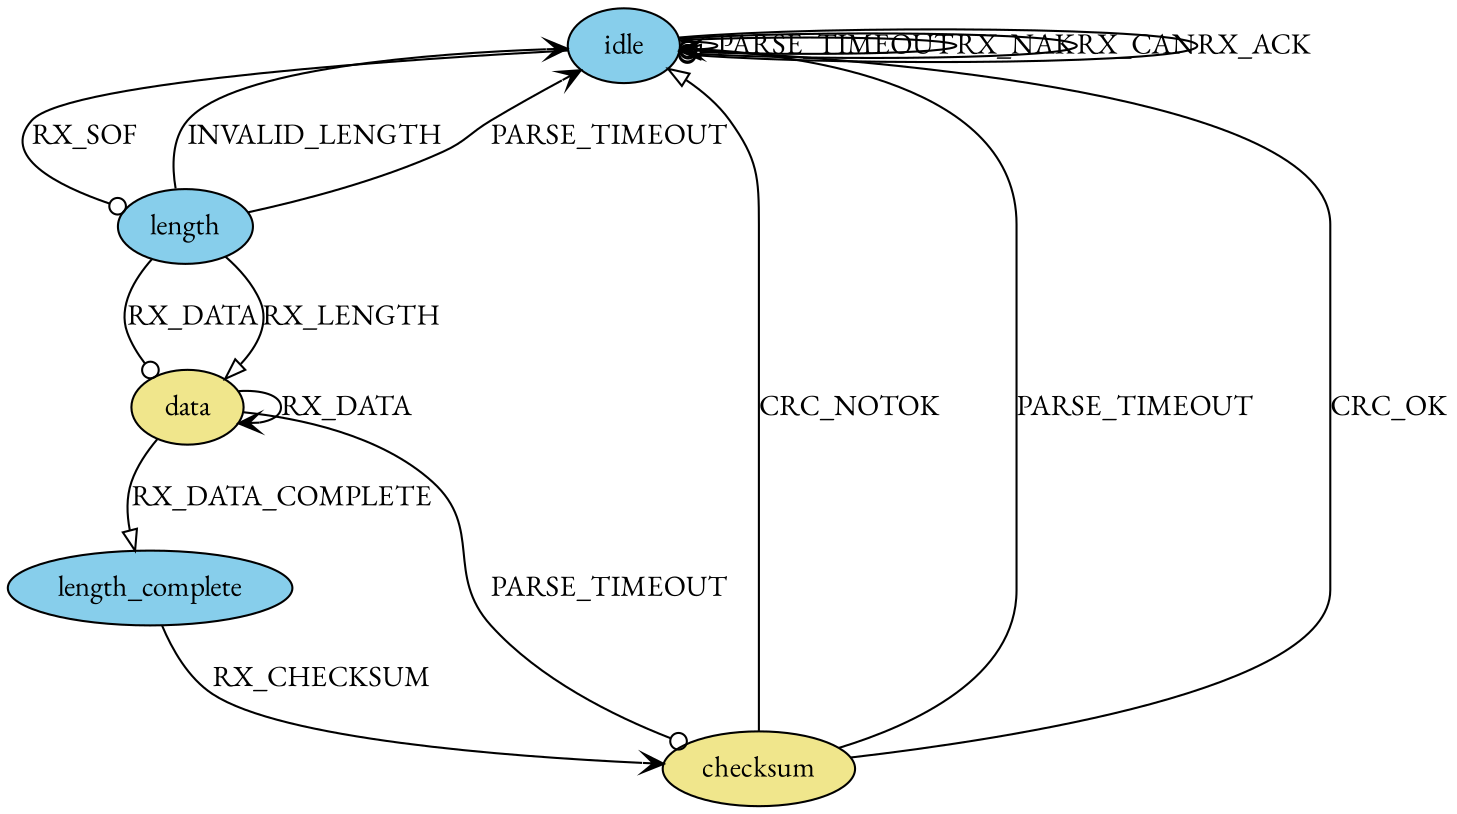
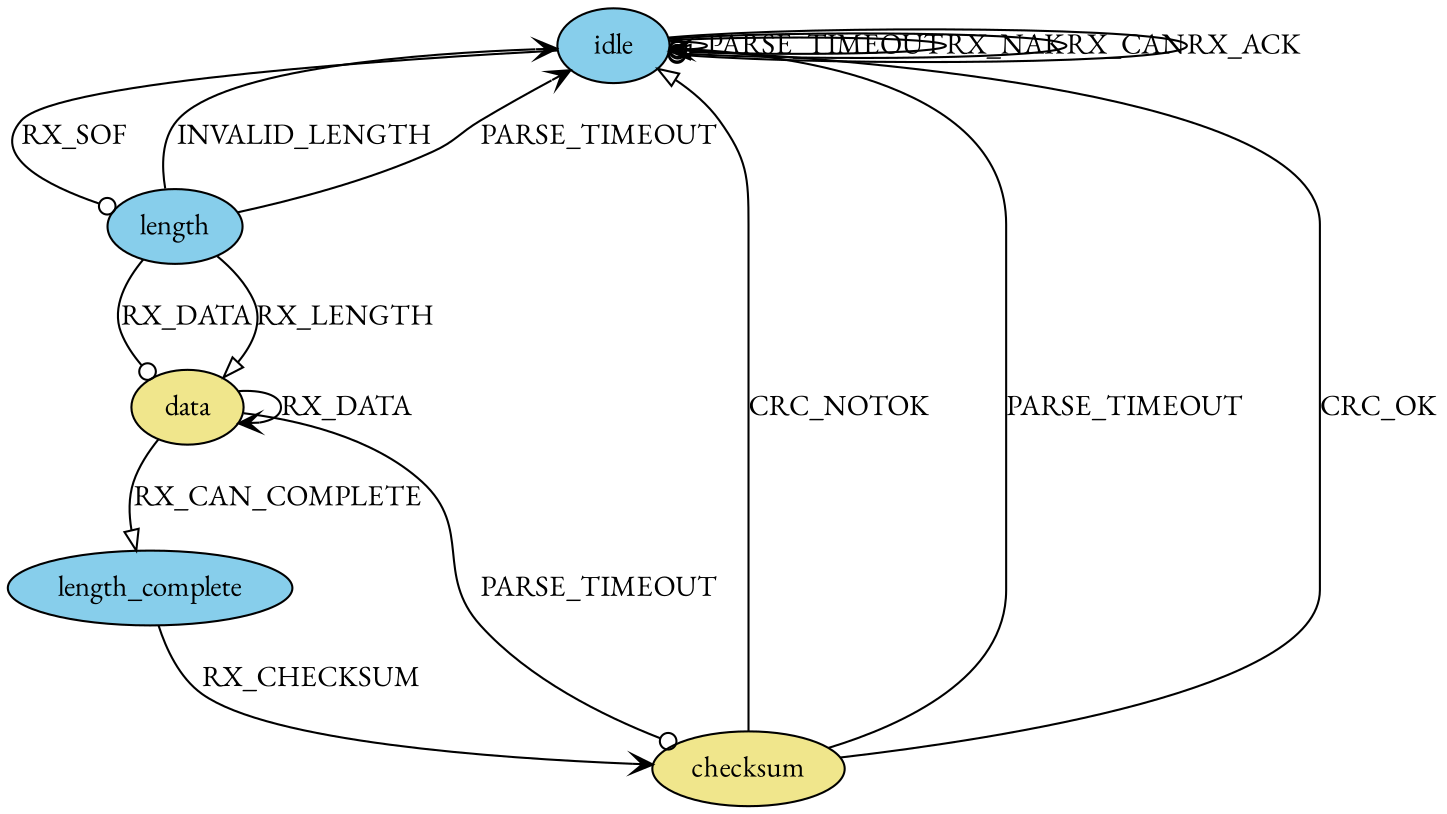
  digraph {
    fontname="EB Garamond"
    node [fillcolor=skyblue fontname="EB Garamond" style=filled]
    edge [arrowhead=odot fontname="EB Garamond"]
    idle
    length
    data [fillcolor=khaki]
    n4 [label=length_complete]
    checksum [fillcolor=khaki]
    idle -> idle [arrowhead=vee label=PARSE_TIMEOUT]
    idle -> idle [arrowhead=onormal label=RX_NAK]
    idle -> idle [label=RX_CAN]
    idle -> idle [label=RX_ACK]
    idle -> length [label=RX_SOF]
    length -> idle [arrowhead=vee label=INVALID_LENGTH]
    length -> idle [arrowhead=vee label=PARSE_TIMEOUT]
    length -> data [label=RX_DATA]
    length -> data [arrowhead=onormal label=RX_LENGTH]
    data -> data [arrowhead=vee label=RX_DATA]
-   data -> n4 [arrowhead=onormal label=RX_DATA_COMPLETE]
+   data -> n4 [arrowhead=onormal label=RX_CAN_COMPLETE]
    data -> checksum [label=PARSE_TIMEOUT]
    n4 -> checksum [arrowhead=vee label=RX_CHECKSUM]
    checksum -> idle [arrowhead=onormal label=CRC_NOTOK]
    checksum -> idle [label=PARSE_TIMEOUT]
    checksum -> idle [label=CRC_OK]
  }
